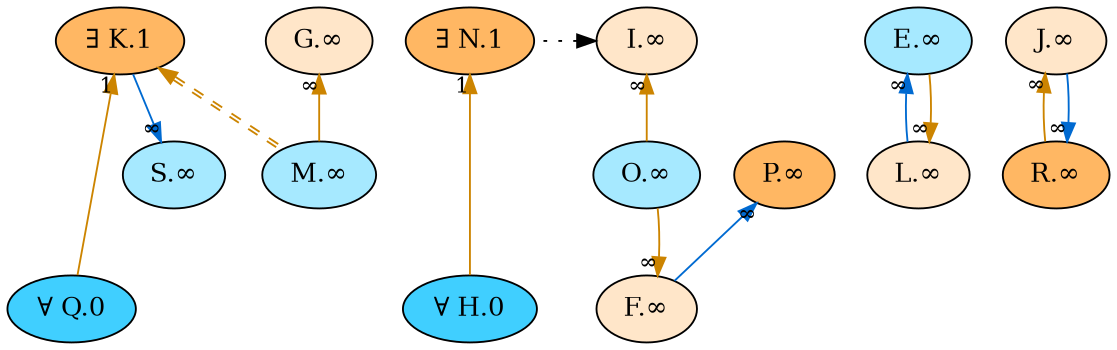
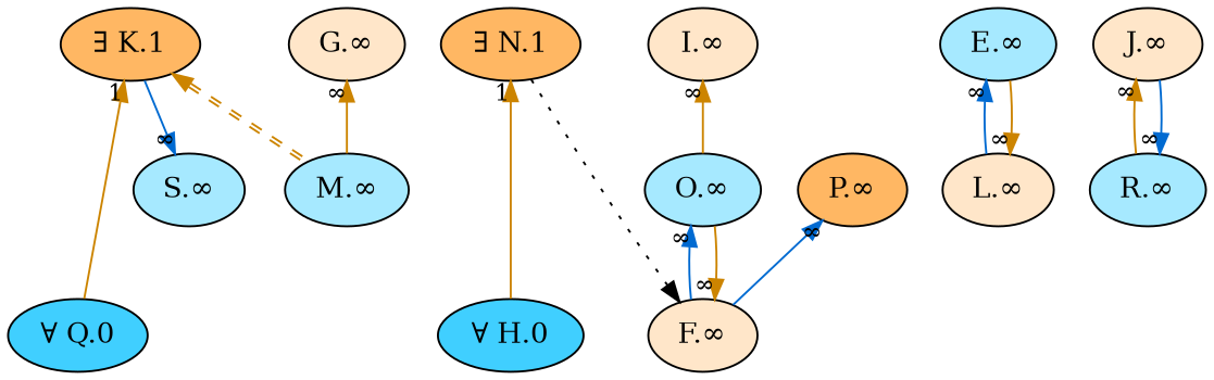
  digraph {
    node [fillcolor="#a6e9ff" fontsize=14 style=filled]
    edge [color="#cc8400" dir=back fontsize=12 labeldistance=1.5 style=solid taillabel="∞"]
    n1 [fillcolor="#40cfff" label="∀ Q.0"]
    n2 [fillcolor="#40cfff" label="∀ H.0"]
    n3 [fillcolor="#ffb763" label="∃ N.1"]
    n4 [fillcolor="#ffb763" label="∃ K.1"]
    n5 [label="M.∞"]
    n6 [label="E.∞"]
    n7 [fillcolor="#ffe6c9" label="L.∞"]
    n8 [label="O.∞"]
    n9 [fillcolor="#ffe6c9" label="F.∞"]
    n10 [fillcolor="#ffe6c9" label="J.∞"]
-   n11 [fillcolor="#ffb763" label="R.∞"]
+   n11 [label="R.∞"]
    n12 [fillcolor="#ffe6c9" label="G.∞"]
    n13 [fillcolor="#ffe6c9" label="I.∞"]
    n14 [fillcolor="#ffb763" label="P.∞"]
    n15 [label="S.∞"]
    subgraph sub_1 {
      rank=max
      n1
      n2
    }
    subgraph sub_2 {
      rank=min
      n3
      n4
    }
    n3 -> n2 [taillabel=1]
    n4 -> n1 [taillabel=1]
    n4 -> n5 [color="#cc8400:#cc8400" constraint=false style=dashed taillabel=""]
    n6 -> n7 [color="#006ad1"]
    n7 -> n6
+   n8 -> n9 [color="#006ad1"]
    n9 -> n8
    n10 -> n11
    n11 -> n10 [color="#006ad1"]
    n12 -> n5
-   n13 -> n3 [color=black constraint=false style=dotted taillabel=""]
+   n9 -> n3 [color=black constraint=false style=dotted taillabel=""]
    n13 -> n8
    n14 -> n9 [color="#006ad1"]
    n15 -> n4 [color="#006ad1"]
  }
